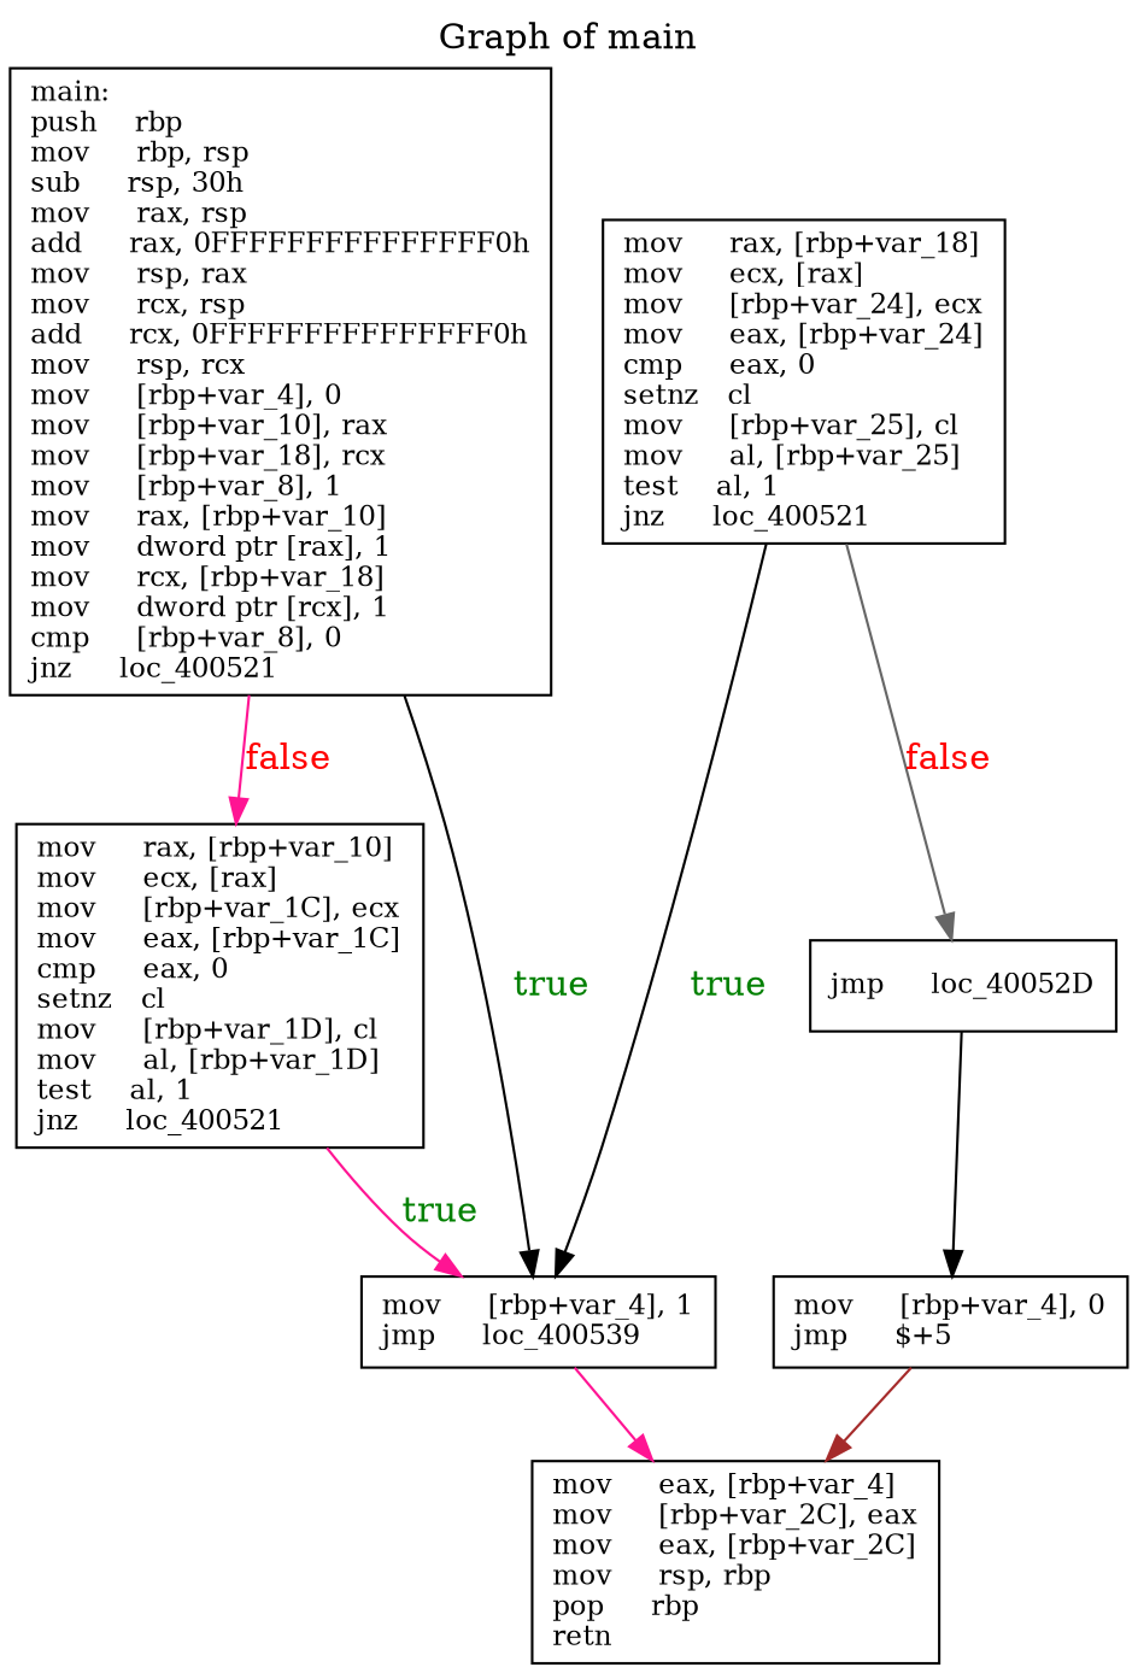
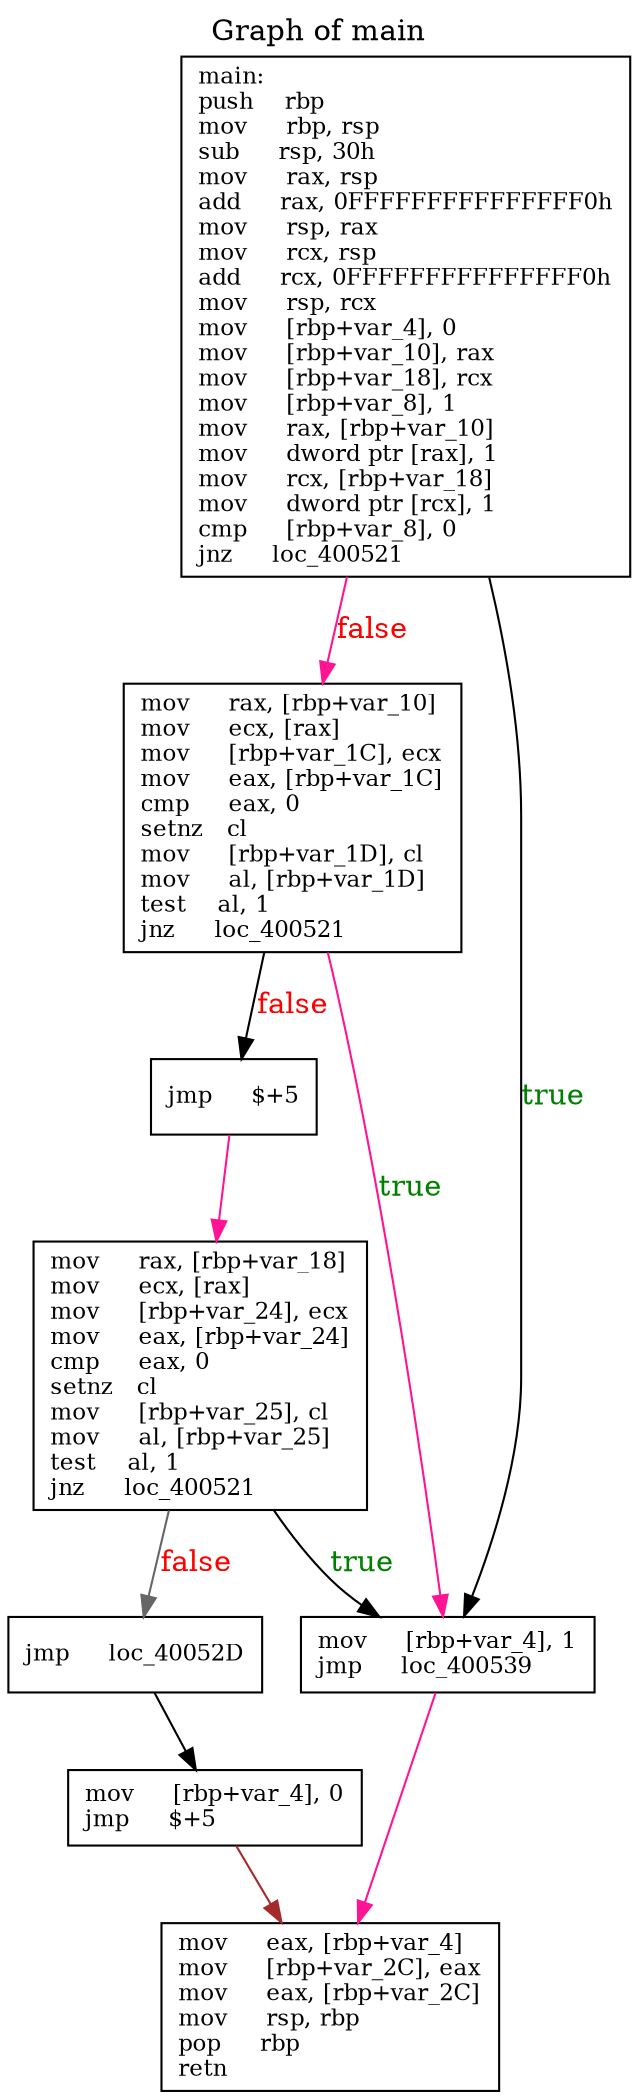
  digraph {
    label="Graph of main"
    labelloc=top
    node [fillcolor=white fontsize=11 shape=box style=filled]
    edge [arrowhead=normal color=deeppink]
    n1 [label="main:\lpush    rbp\lmov     rbp, rsp\lsub     rsp, 30h\lmov     rax, rsp\ladd     rax, 0FFFFFFFFFFFFFFF0h\lmov     rsp, rax\lmov     rcx, rsp\ladd     rcx, 0FFFFFFFFFFFFFFF0h\lmov     rsp, rcx\lmov     [rbp+var_4], 0\lmov     [rbp+var_10], rax\lmov     [rbp+var_18], rcx\lmov     [rbp+var_8], 1\lmov     rax, [rbp+var_10]\lmov     dword ptr [rax], 1\lmov     rcx, [rbp+var_18]\lmov     dword ptr [rcx], 1\lcmp     [rbp+var_8], 0\ljnz     loc_400521\l" rank=0]
    n2 [label="mov     rax, [rbp+var_10]\lmov     ecx, [rax]\lmov     [rbp+var_1C], ecx\lmov     eax, [rbp+var_1C]\lcmp     eax, 0\lsetnz   cl\lmov     [rbp+var_1D], cl\lmov     al, [rbp+var_1D]\ltest    al, 1\ljnz     loc_400521\l"]
    n3 [label="mov     [rbp+var_4], 1\ljmp     loc_400539\l"]
+   n4 [label="jmp     $+5\l"]
    n5 [label="mov     eax, [rbp+var_4]\lmov     [rbp+var_2C], eax\lmov     eax, [rbp+var_2C]\lmov     rsp, rbp\lpop     rbp\lretn\l" rank=8]
    n6 [label="mov     rax, [rbp+var_18]\lmov     ecx, [rax]\lmov     [rbp+var_24], ecx\lmov     eax, [rbp+var_24]\lcmp     eax, 0\lsetnz   cl\lmov     [rbp+var_25], cl\lmov     al, [rbp+var_25]\ltest    al, 1\ljnz     loc_400521\l"]
    n7 [label="jmp     loc_40052D\l"]
    n8 [label="mov     [rbp+var_4], 0\ljmp     $+5\l"]
    n1 -> n2 [fontcolor="#ff0000" label=false]
    n1 -> n3 [color=black fontcolor="#008000" label=true]
    n2 -> n3 [fontcolor="#008000" label=true]
+   n2 -> n4 [color=black fontcolor="#ff0000" label=false]
    n3 -> n5
+   n4 -> n6
    n6 -> n3 [color=black fontcolor="#008000" label=true]
    n6 -> n7 [color=gray40 fontcolor="#ff0000" label=false]
    n7 -> n8 [color=black]
    n8 -> n5 [color=brown]
  }
